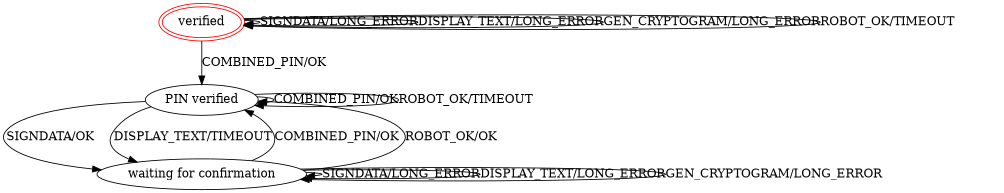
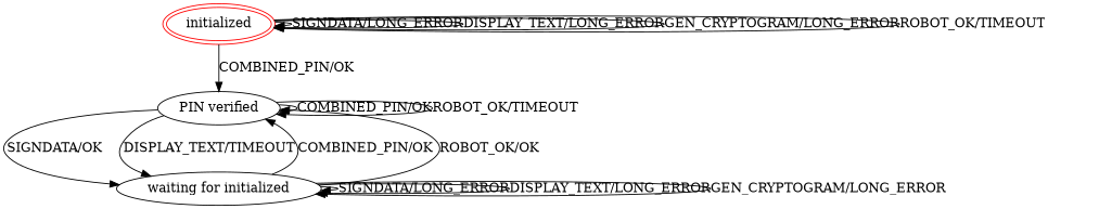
  digraph {
-   initialized [color=red peripheries=2 label=verified]
+   initialized [color=red peripheries=2]
    n2 [label="PIN verified"]
-   n3 [label="waiting for confirmation"]
+   n3 [label="waiting for initialized"]
    initialized -> initialized [label="SIGNDATA/LONG_ERROR"]
    initialized -> initialized [label="DISPLAY_TEXT/LONG_ERROR"]
    initialized -> initialized [label="GEN_CRYPTOGRAM/LONG_ERROR"]
    initialized -> initialized [label="ROBOT_OK/TIMEOUT"]
    initialized -> n2 [label="COMBINED_PIN/OK"]
    n2 -> n2 [label="COMBINED_PIN/OK"]
    n2 -> n2 [label="ROBOT_OK/TIMEOUT"]
    n2 -> n3 [label="SIGNDATA/OK"]
    n2 -> n3 [label="DISPLAY_TEXT/TIMEOUT"]
    n3 -> n2 [label="COMBINED_PIN/OK"]
    n3 -> n2 [label="ROBOT_OK/OK"]
    n3 -> n3 [label="SIGNDATA/LONG_ERROR"]
    n3 -> n3 [label="DISPLAY_TEXT/LONG_ERROR"]
    n3 -> n3 [label="GEN_CRYPTOGRAM/LONG_ERROR"]
  }
